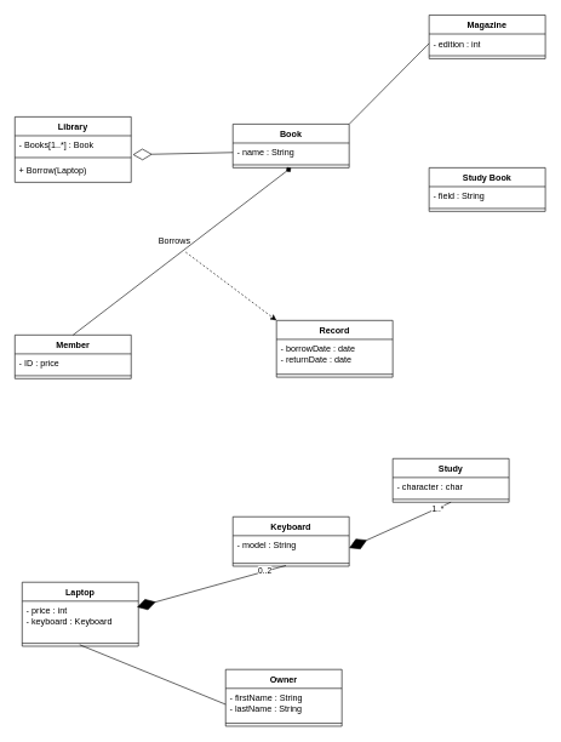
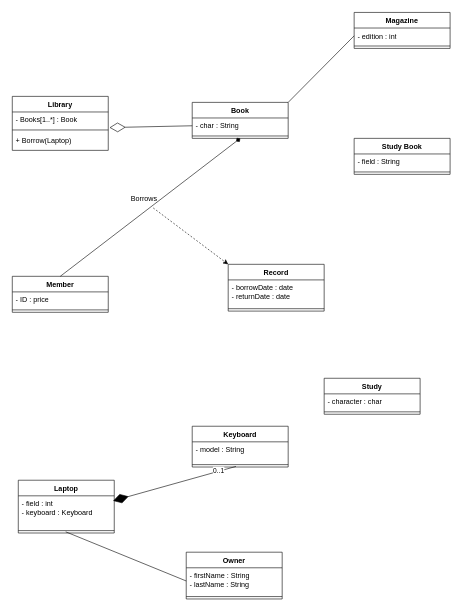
  <mxCell id="0" />
  <mxCell id="1" parent="0" />
  <mxCell id="2" value="Library" style="swimlane;fontStyle=1;align=center;verticalAlign=top;childLayout=stackLayout;horizontal=1;startSize=26;horizontalStack=0;resizeParent=1;resizeParentMax=0;resizeLast=0;collapsible=1;marginBottom=0;whiteSpace=wrap;html=1;" vertex="1" parent="1"><mxGeometry x="20" y="160" width="160" height="90" as="geometry" /></mxCell>
  <mxCell id="3" value="- Books[1..*] : Book" style="text;strokeColor=none;fillColor=none;align=left;verticalAlign=top;spacingLeft=4;spacingRight=4;overflow=hidden;rotatable=0;points=[[0,0.5],[1,0.5]];portConstraint=eastwest;whiteSpace=wrap;html=1;" vertex="1" parent="2"><mxGeometry y="26" width="160" height="26" as="geometry" /></mxCell>
  <mxCell id="4" value="" style="line;strokeWidth=1;fillColor=none;align=left;verticalAlign=middle;spacingTop=-1;spacingLeft=3;spacingRight=3;rotatable=0;labelPosition=right;points=[];portConstraint=eastwest;strokeColor=inherit;" vertex="1" parent="2"><mxGeometry y="52" width="160" height="8" as="geometry" /></mxCell>
  <mxCell id="5" value="+ Borrow(Laptop)" style="text;strokeColor=none;fillColor=none;align=left;verticalAlign=top;spacingLeft=4;spacingRight=4;overflow=hidden;rotatable=0;points=[[0,0.5],[1,0.5]];portConstraint=eastwest;whiteSpace=wrap;html=1;" vertex="1" parent="2"><mxGeometry y="60" width="160" height="30" as="geometry" /></mxCell>
  <mxCell id="6" value="Book&lt;div&gt;&lt;br&gt;&lt;/div&gt;" style="swimlane;fontStyle=1;align=center;verticalAlign=top;childLayout=stackLayout;horizontal=1;startSize=26;horizontalStack=0;resizeParent=1;resizeParentMax=0;resizeLast=0;collapsible=1;marginBottom=0;whiteSpace=wrap;html=1;" vertex="1" parent="1"><mxGeometry x="320" y="170" width="160" height="60" as="geometry" /></mxCell>
- <mxCell id="7" value="- name : String" style="text;strokeColor=none;fillColor=none;align=left;verticalAlign=top;spacingLeft=4;spacingRight=4;overflow=hidden;rotatable=0;points=[[0,0.5],[1,0.5]];portConstraint=eastwest;whiteSpace=wrap;html=1;" vertex="1" parent="6"><mxGeometry y="26" width="160" height="26" as="geometry" /></mxCell>
+ <mxCell id="7" value="- char : String" style="text;strokeColor=none;fillColor=none;align=left;verticalAlign=top;spacingLeft=4;spacingRight=4;overflow=hidden;rotatable=0;points=[[0,0.5],[1,0.5]];portConstraint=eastwest;whiteSpace=wrap;html=1;" vertex="1" parent="6"><mxGeometry y="26" width="160" height="26" as="geometry" /></mxCell>
  <mxCell id="8" value="" style="line;strokeWidth=1;fillColor=none;align=left;verticalAlign=middle;spacingTop=-1;spacingLeft=3;spacingRight=3;rotatable=0;labelPosition=right;points=[];portConstraint=eastwest;strokeColor=inherit;" vertex="1" parent="6"><mxGeometry y="52" width="160" height="8" as="geometry" /></mxCell>
  <mxCell id="9" value="&lt;div&gt;Magazine&lt;/div&gt;" style="swimlane;fontStyle=1;align=center;verticalAlign=top;childLayout=stackLayout;horizontal=1;startSize=26;horizontalStack=0;resizeParent=1;resizeParentMax=0;resizeLast=0;collapsible=1;marginBottom=0;whiteSpace=wrap;html=1;" vertex="1" parent="1"><mxGeometry x="590" y="20" width="160" height="60" as="geometry" /></mxCell>
  <mxCell id="10" value="- edition : int" style="text;strokeColor=none;fillColor=none;align=left;verticalAlign=top;spacingLeft=4;spacingRight=4;overflow=hidden;rotatable=0;points=[[0,0.5],[1,0.5]];portConstraint=eastwest;whiteSpace=wrap;html=1;" vertex="1" parent="9"><mxGeometry y="26" width="160" height="26" as="geometry" /></mxCell>
  <mxCell id="11" value="" style="line;strokeWidth=1;fillColor=none;align=left;verticalAlign=middle;spacingTop=-1;spacingLeft=3;spacingRight=3;rotatable=0;labelPosition=right;points=[];portConstraint=eastwest;strokeColor=inherit;" vertex="1" parent="9"><mxGeometry y="52" width="160" height="8" as="geometry" /></mxCell>
  <mxCell id="12" value="&lt;div&gt;Study Book&lt;/div&gt;" style="swimlane;fontStyle=1;align=center;verticalAlign=top;childLayout=stackLayout;horizontal=1;startSize=26;horizontalStack=0;resizeParent=1;resizeParentMax=0;resizeLast=0;collapsible=1;marginBottom=0;whiteSpace=wrap;html=1;" vertex="1" parent="1"><mxGeometry x="590" y="230" width="160" height="60" as="geometry" /></mxCell>
  <mxCell id="13" value="- field : String" style="text;strokeColor=none;fillColor=none;align=left;verticalAlign=top;spacingLeft=4;spacingRight=4;overflow=hidden;rotatable=0;points=[[0,0.5],[1,0.5]];portConstraint=eastwest;whiteSpace=wrap;html=1;" vertex="1" parent="12"><mxGeometry y="26" width="160" height="26" as="geometry" /></mxCell>
  <mxCell id="14" value="" style="line;strokeWidth=1;fillColor=none;align=left;verticalAlign=middle;spacingTop=-1;spacingLeft=3;spacingRight=3;rotatable=0;labelPosition=right;points=[];portConstraint=eastwest;strokeColor=inherit;" vertex="1" parent="12"><mxGeometry y="52" width="160" height="8" as="geometry" /></mxCell>
  <mxCell id="15" value="&lt;div&gt;Member&lt;/div&gt;" style="swimlane;fontStyle=1;align=center;verticalAlign=top;childLayout=stackLayout;horizontal=1;startSize=26;horizontalStack=0;resizeParent=1;resizeParentMax=0;resizeLast=0;collapsible=1;marginBottom=0;whiteSpace=wrap;html=1;" vertex="1" parent="1"><mxGeometry x="20" y="460" width="160" height="60" as="geometry" /></mxCell>
  <mxCell id="16" value="- ID : price" style="text;strokeColor=none;fillColor=none;align=left;verticalAlign=top;spacingLeft=4;spacingRight=4;overflow=hidden;rotatable=0;points=[[0,0.5],[1,0.5]];portConstraint=eastwest;whiteSpace=wrap;html=1;" vertex="1" parent="15"><mxGeometry y="26" width="160" height="26" as="geometry" /></mxCell>
  <mxCell id="17" value="" style="line;strokeWidth=1;fillColor=none;align=left;verticalAlign=middle;spacingTop=-1;spacingLeft=3;spacingRight=3;rotatable=0;labelPosition=right;points=[];portConstraint=eastwest;strokeColor=inherit;" vertex="1" parent="15"><mxGeometry y="52" width="160" height="8" as="geometry" /></mxCell>
  <mxCell id="18" value="&lt;div&gt;Record&lt;/div&gt;" style="swimlane;fontStyle=1;align=center;verticalAlign=top;childLayout=stackLayout;horizontal=1;startSize=26;horizontalStack=0;resizeParent=1;resizeParentMax=0;resizeLast=0;collapsible=1;marginBottom=0;whiteSpace=wrap;html=1;" vertex="1" parent="1"><mxGeometry x="380" y="440" width="160" height="78" as="geometry" /></mxCell>
  <mxCell id="19" value="- borrowDate : date&lt;div&gt;- returnDate : date&lt;/div&gt;&lt;div&gt;&lt;br&gt;&lt;/div&gt;" style="text;strokeColor=none;fillColor=none;align=left;verticalAlign=top;spacingLeft=4;spacingRight=4;overflow=hidden;rotatable=0;points=[[0,0.5],[1,0.5]];portConstraint=eastwest;whiteSpace=wrap;html=1;" vertex="1" parent="18"><mxGeometry y="26" width="160" height="44" as="geometry" /></mxCell>
  <mxCell id="20" value="" style="line;strokeWidth=1;fillColor=none;align=left;verticalAlign=middle;spacingTop=-1;spacingLeft=3;spacingRight=3;rotatable=0;labelPosition=right;points=[];portConstraint=eastwest;strokeColor=inherit;" vertex="1" parent="18"><mxGeometry y="70" width="160" height="8" as="geometry" /></mxCell>
  <mxCell id="21" value="" style="endArrow=diamondThin;endFill=0;endSize=24;html=1;rounded=0;exitX=0;exitY=0.5;exitDx=0;exitDy=0;entryX=1.013;entryY=1;entryDx=0;entryDy=0;entryPerimeter=0;" edge="1" parent="1" source="7" target="3"><mxGeometry width="160" relative="1" as="geometry"><mxPoint x="460" y="400" as="sourcePoint" /><mxPoint x="620" y="400" as="targetPoint" /></mxGeometry></mxCell>
  <mxCell id="22" value="" style="endArrow=diamond;html=1;rounded=0;exitX=0.5;exitY=0;exitDx=0;exitDy=0;entryX=0.5;entryY=1;entryDx=0;entryDy=0;" edge="1" parent="1" source="15" target="6"><mxGeometry width="50" height="50" relative="1" as="geometry"><mxPoint x="510" y="330" as="sourcePoint" /><mxPoint x="400.96" y="258.99" as="targetPoint" /></mxGeometry></mxCell>
  <mxCell id="23" value="Borrows" style="text;html=1;align=center;verticalAlign=middle;whiteSpace=wrap;rounded=0;" vertex="1" parent="1"><mxGeometry x="210" y="316" width="60" height="30" as="geometry" /></mxCell>
  <mxCell id="24" value="" style="endArrow=classic;dashed=1;html=1;rounded=0;exitX=0.75;exitY=1;exitDx=0;exitDy=0;entryX=0;entryY=0;entryDx=0;entryDy=0;" edge="1" parent="1" source="23" target="18"><mxGeometry width="50" height="50" relative="1" as="geometry"><mxPoint x="510" y="330" as="sourcePoint" /><mxPoint x="560" y="280" as="targetPoint" /></mxGeometry></mxCell>
  <mxCell id="25" value="&lt;div&gt;Laptop&lt;/div&gt;" style="swimlane;fontStyle=1;align=center;verticalAlign=top;childLayout=stackLayout;horizontal=1;startSize=26;horizontalStack=0;resizeParent=1;resizeParentMax=0;resizeLast=0;collapsible=1;marginBottom=0;whiteSpace=wrap;html=1;" vertex="1" parent="1"><mxGeometry x="30" y="800" width="160" height="88" as="geometry" /></mxCell>
- <mxCell id="26" value="- price : int&lt;div&gt;- keyboard : Keyboard&lt;/div&gt;" style="text;strokeColor=none;fillColor=none;align=left;verticalAlign=top;spacingLeft=4;spacingRight=4;overflow=hidden;rotatable=0;points=[[0,0.5],[1,0.5]];portConstraint=eastwest;whiteSpace=wrap;html=1;" vertex="1" parent="25"><mxGeometry y="26" width="160" height="54" as="geometry" /></mxCell>
+ <mxCell id="26" value="- field : int&lt;div&gt;- keyboard : Keyboard&lt;/div&gt;" style="text;strokeColor=none;fillColor=none;align=left;verticalAlign=top;spacingLeft=4;spacingRight=4;overflow=hidden;rotatable=0;points=[[0,0.5],[1,0.5]];portConstraint=eastwest;whiteSpace=wrap;html=1;" vertex="1" parent="25"><mxGeometry y="26" width="160" height="54" as="geometry" /></mxCell>
  <mxCell id="27" value="" style="line;strokeWidth=1;fillColor=none;align=left;verticalAlign=middle;spacingTop=-1;spacingLeft=3;spacingRight=3;rotatable=0;labelPosition=right;points=[];portConstraint=eastwest;strokeColor=inherit;" vertex="1" parent="25"><mxGeometry y="80" width="160" height="8" as="geometry" /></mxCell>
  <mxCell id="28" value="&lt;div&gt;Keyboard&lt;/div&gt;" style="swimlane;fontStyle=1;align=center;verticalAlign=top;childLayout=stackLayout;horizontal=1;startSize=26;horizontalStack=0;resizeParent=1;resizeParentMax=0;resizeLast=0;collapsible=1;marginBottom=0;whiteSpace=wrap;html=1;" vertex="1" parent="1"><mxGeometry x="320" y="710" width="160" height="68" as="geometry" /></mxCell>
  <mxCell id="29" value="- model : String" style="text;strokeColor=none;fillColor=none;align=left;verticalAlign=top;spacingLeft=4;spacingRight=4;overflow=hidden;rotatable=0;points=[[0,0.5],[1,0.5]];portConstraint=eastwest;whiteSpace=wrap;html=1;" vertex="1" parent="28"><mxGeometry y="26" width="160" height="34" as="geometry" /></mxCell>
  <mxCell id="30" value="" style="line;strokeWidth=1;fillColor=none;align=left;verticalAlign=middle;spacingTop=-1;spacingLeft=3;spacingRight=3;rotatable=0;labelPosition=right;points=[];portConstraint=eastwest;strokeColor=inherit;" vertex="1" parent="28"><mxGeometry y="60" width="160" height="8" as="geometry" /></mxCell>
  <mxCell id="31" value="Study" style="swimlane;fontStyle=1;align=center;verticalAlign=top;childLayout=stackLayout;horizontal=1;startSize=26;horizontalStack=0;resizeParent=1;resizeParentMax=0;resizeLast=0;collapsible=1;marginBottom=0;whiteSpace=wrap;html=1;" vertex="1" parent="1"><mxGeometry x="540" y="630" width="160" height="60" as="geometry" /></mxCell>
  <mxCell id="32" value="- character : char" style="text;strokeColor=none;fillColor=none;align=left;verticalAlign=top;spacingLeft=4;spacingRight=4;overflow=hidden;rotatable=0;points=[[0,0.5],[1,0.5]];portConstraint=eastwest;whiteSpace=wrap;html=1;" vertex="1" parent="31"><mxGeometry y="26" width="160" height="26" as="geometry" /></mxCell>
  <mxCell id="33" value="" style="line;strokeWidth=1;fillColor=none;align=left;verticalAlign=middle;spacingTop=-1;spacingLeft=3;spacingRight=3;rotatable=0;labelPosition=right;points=[];portConstraint=eastwest;strokeColor=inherit;" vertex="1" parent="31"><mxGeometry y="52" width="160" height="8" as="geometry" /></mxCell>
  <mxCell id="34" value="Owner" style="swimlane;fontStyle=1;align=center;verticalAlign=top;childLayout=stackLayout;horizontal=1;startSize=26;horizontalStack=0;resizeParent=1;resizeParentMax=0;resizeLast=0;collapsible=1;marginBottom=0;whiteSpace=wrap;html=1;" vertex="1" parent="1"><mxGeometry x="310" y="920" width="160" height="78" as="geometry" /></mxCell>
  <mxCell id="35" value="- firstName : String&lt;div&gt;- lastName : String&lt;/div&gt;" style="text;strokeColor=none;fillColor=none;align=left;verticalAlign=top;spacingLeft=4;spacingRight=4;overflow=hidden;rotatable=0;points=[[0,0.5],[1,0.5]];portConstraint=eastwest;whiteSpace=wrap;html=1;" vertex="1" parent="34"><mxGeometry y="26" width="160" height="44" as="geometry" /></mxCell>
  <mxCell id="36" value="" style="line;strokeWidth=1;fillColor=none;align=left;verticalAlign=middle;spacingTop=-1;spacingLeft=3;spacingRight=3;rotatable=0;labelPosition=right;points=[];portConstraint=eastwest;strokeColor=inherit;" vertex="1" parent="34"><mxGeometry y="70" width="160" height="8" as="geometry" /></mxCell>
  <mxCell id="37" value="" style="endArrow=diamondThin;endFill=1;endSize=24;html=1;rounded=0;entryX=0.988;entryY=0.154;entryDx=0;entryDy=0;entryPerimeter=0;exitX=0.456;exitY=0.875;exitDx=0;exitDy=0;exitPerimeter=0;" edge="1" parent="1" source="30" target="26"><mxGeometry width="160" relative="1" as="geometry"><mxPoint x="357" y="767" as="sourcePoint" /><mxPoint x="620" y="700" as="targetPoint" /></mxGeometry></mxCell>
- <mxCell id="38" value="" style="endArrow=diamondThin;endFill=1;endSize=24;html=1;rounded=0;entryX=1;entryY=0.5;entryDx=0;entryDy=0;exitX=0.5;exitY=1;exitDx=0;exitDy=0;" edge="1" parent="1" source="31" target="29"><mxGeometry width="160" relative="1" as="geometry"><mxPoint x="549" y="830" as="sourcePoint" /><mxPoint x="380" y="893" as="targetPoint" /></mxGeometry></mxCell>
- <mxCell id="39" value="1..*" style="edgeLabel;html=1;align=center;verticalAlign=middle;resizable=0;points=[];" vertex="1" connectable="0" parent="38"><mxGeometry x="-0.743" relative="1" as="geometry"><mxPoint as="offset" /></mxGeometry></mxCell>
  <mxCell id="40" value="" style="endArrow=none;html=1;rounded=0;exitX=0.494;exitY=0.75;exitDx=0;exitDy=0;entryX=0;entryY=0.5;entryDx=0;entryDy=0;exitPerimeter=0;" edge="1" parent="1" source="27" target="35"><mxGeometry width="50" height="50" relative="1" as="geometry"><mxPoint x="200" y="670" as="sourcePoint" /><mxPoint x="500" y="440" as="targetPoint" /></mxGeometry></mxCell>
  <mxCell id="41" value="" style="endArrow=none;html=1;rounded=0;endFill=0;entryX=1;entryY=0;entryDx=0;entryDy=0;exitX=0;exitY=0.5;exitDx=0;exitDy=0;" edge="1" parent="1" source="10" target="6"><mxGeometry width="50" height="50" relative="1" as="geometry"><mxPoint x="650" y="300" as="sourcePoint" /><mxPoint x="540" y="240" as="targetPoint" /></mxGeometry></mxCell>
- <mxCell id="42" value="0..2" style="edgeLabel;html=1;align=center;verticalAlign=middle;resizable=0;points=[];" vertex="1" connectable="0" parent="1"><mxGeometry x="610" y="730" as="geometry"><mxPoint x="-247" y="53" as="offset" /></mxGeometry></mxCell>
+ <mxCell id="42" value="0..1" style="edgeLabel;html=1;align=center;verticalAlign=middle;resizable=0;points=[];" vertex="1" connectable="0" parent="1"><mxGeometry x="610" y="730" as="geometry"><mxPoint x="-247" y="53" as="offset" /></mxGeometry></mxCell>
